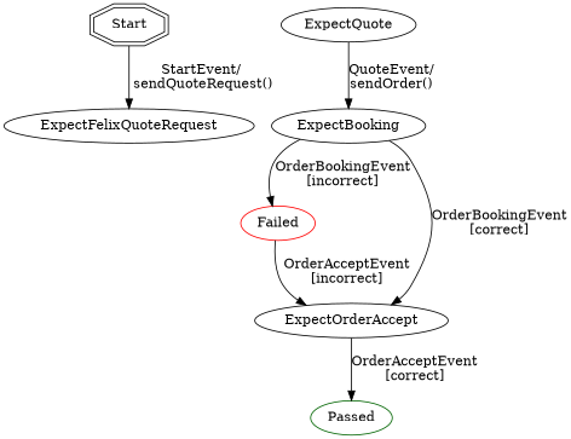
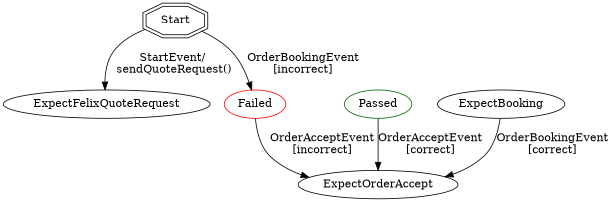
  digraph {
    Start [shape=doubleoctagon]
    ExpectFelixQuoteRequest
    Passed [color=darkgreen]
    Failed [color=red]
    ExpectOrderAccept
-   ExpectQuote
    ExpectBooking
    Start -> ExpectFelixQuoteRequest [label="StartEvent/\n sendQuoteRequest()"]
    Failed -> ExpectOrderAccept [label="OrderAcceptEvent\n[incorrect]"]
-   ExpectOrderAccept -> Passed [label="OrderAcceptEvent\n[correct]"]
-   ExpectQuote -> ExpectBooking [label="QuoteEvent/\lsendOrder()"]
-   ExpectBooking -> Failed [label="OrderBookingEvent\n[incorrect]"]
+   Passed -> ExpectOrderAccept [label="OrderAcceptEvent\n[correct]"]
+   Start -> Failed [label="OrderBookingEvent\n[incorrect]"]
    ExpectBooking -> ExpectOrderAccept [label="OrderBookingEvent\n[correct]"]
  }
